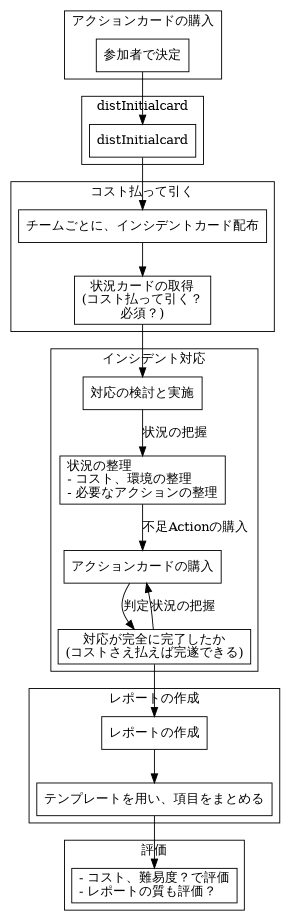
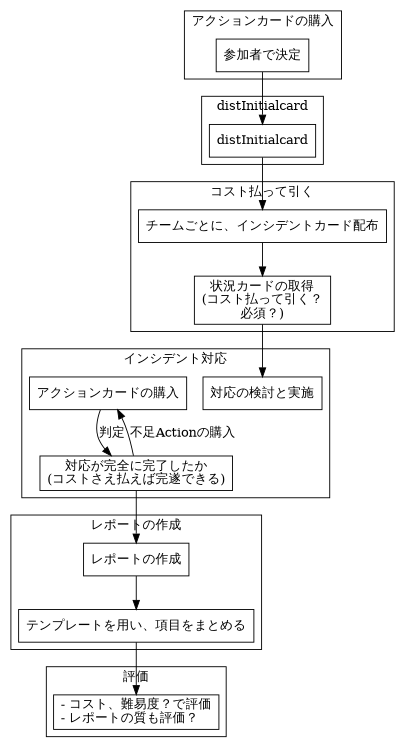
  digraph {
    compound=true
    node [shape=box]
    distInitialcard
    n2 [label="参加者で決定"]
    n3 [label="チームごとに、インシデントカード配布"]
    n4 [label="状況カードの取得\n(コスト払って引く？\n必須？)"]
    n5 [label="対応の検討と実施"]
-   n6 [label="状況の整理\l- コスト、環境の整理\l- 必要なアクションの整理\l"]
    n7 [label="アクションカードの購入"]
    n8 [label="対応が完全に完了したか\n(コストさえ払えば完遂できる)"]
    n9 [label="レポートの作成"]
    n10 [label="テンプレートを用い、項目をまとめる"]
    n11 [label="- コスト、難易度？で評価\l- レポートの質も評価？\l"]
    subgraph cluster_1 {
      label=distInitialcard
      distInitialcard
    }
    subgraph cluster_2 {
      label="アクションカードの購入"
      n2
    }
    subgraph cluster_3 {
      label="コスト払って引く"
      n3
      n4
    }
    subgraph cluster_4 {
      label="インシデント対応"
      n5
-     n6
      n7
      n8
    }
    subgraph cluster_5 {
      label="レポートの作成"
      n9
      n10
    }
    subgraph cluster_6 {
      label="評価"
      n11
    }
    distInitialcard -> n3 [latail=cluster01]
    n2 -> distInitialcard
    n3 -> n4
    n4 -> n5
-   n5 -> n6 [label="状況の把握"]
-   n6 -> n7 [label="不足Actionの購入"]
    n7 -> n8 [label="判定"]
-   n8 -> n7 [label="状況の把握"]
+   n8 -> n7 [label="不足Actionの購入"]
    n8 -> n9
    n9 -> n10
    n10 -> n11
  }
